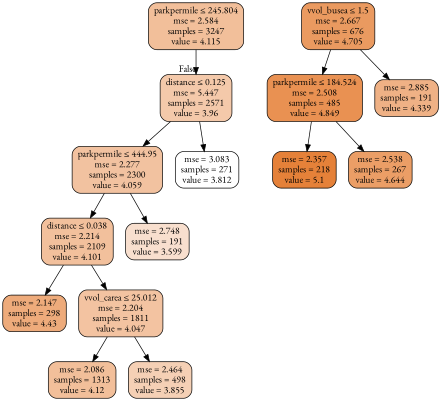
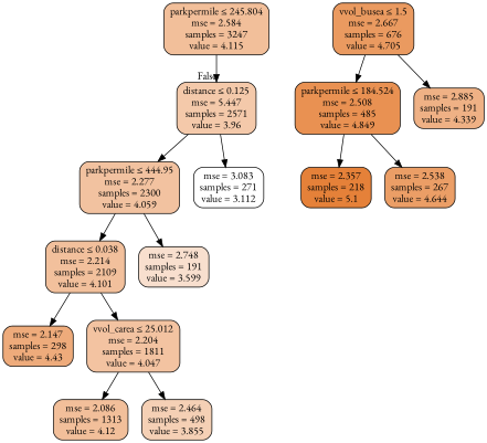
  digraph {
    fontname="EB Garamond"
    node [color=black fillcolor="#e5813981" fontname="EB Garamond" shape=box style="filled, rounded"]
    edge [fontname="EB Garamond"]
    n1 [label=<parkpermile &le; 245.804<br/>mse = 2.584<br/>samples = 3247<br/>value = 4.115>]
    n2 [fillcolor="#e581396d" label=<distance &le; 0.125<br/>mse = 5.447<br/>samples = 2571<br/>value = 3.96>]
    n3 [fillcolor="#e58139cc" label=<vvol_busea &le; 1.5<br/>mse = 2.667<br/>samples = 676<br/>value = 4.705>]
    n4 [fillcolor="#e58139df" label=<parkpermile &le; 184.524<br/>mse = 2.508<br/>samples = 485<br/>value = 4.849>]
    n5 [fillcolor="#e581399d" label=<mse = 2.885<br/>samples = 191<br/>value = 4.339>]
    n6 [fillcolor="#e581397a" label=<parkpermile &le; 444.95<br/>mse = 2.277<br/>samples = 2300<br/>value = 4.059>]
-   n7 [fillcolor="#e5813900" label=<mse = 3.083<br/>samples = 271<br/>value = 3.812>]
+   n7 [fillcolor="#e5813900" label=<mse = 3.083<br/>samples = 271<br/>value = 3.112>]
    n8 [fillcolor="#e58139ff" label=<mse = 2.357<br/>samples = 218<br/>value = 5.1>]
    n9 [fillcolor="#e58139c4" label=<mse = 2.538<br/>samples = 267<br/>value = 4.644>]
    n10 [fillcolor="#e581397f" label=<distance &le; 0.038<br/>mse = 2.214<br/>samples = 2109<br/>value = 4.101>]
    n11 [fillcolor="#e581393f" label=<mse = 2.748<br/>samples = 191<br/>value = 3.599>]
    n12 [fillcolor="#e58139a9" label=<mse = 2.147<br/>samples = 298<br/>value = 4.43>]
    n13 [fillcolor="#e5813978" label=<vvol_carea &le; 25.012<br/>mse = 2.204<br/>samples = 1811<br/>value = 4.047>]
    n14 [label=<mse = 2.086<br/>samples = 1313<br/>value = 4.12>]
    n15 [fillcolor="#e581395f" label=<mse = 2.464<br/>samples = 498<br/>value = 3.855>]
    n1 -> n2 [headlabel=False labelangle=-45 labeldistance=2.5]
    n2 -> n6
    n2 -> n7
    n3 -> n4
    n3 -> n5
    n4 -> n8
    n4 -> n9
    n6 -> n10
    n6 -> n11
    n10 -> n12
    n10 -> n13
    n13 -> n14
    n13 -> n15
  }
